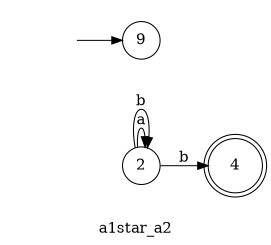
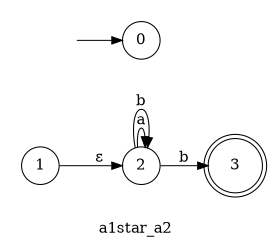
  digraph {
    label=a1star_a2
    rankdir=LR
    node [shape=circle]
-   3 [shape=doublecircle label=4]
+   3 [shape=doublecircle]
    __I__ [style=invis width=0]
-   0 [label=9]
+   0
+   1
    2
    __I__ -> 0
+   1 -> 2 [label="ε"]
    2 -> 3 [label=b]
    2 -> 2 [label=a]
    2 -> 2 [label=b]
  }
